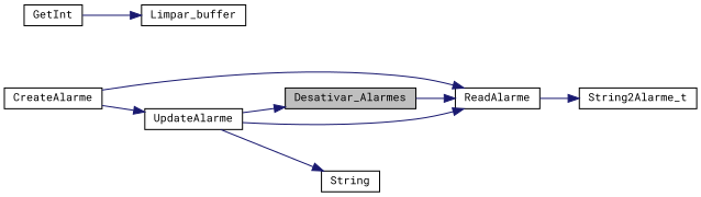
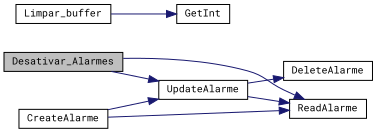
  digraph {
    fontname="Roboto Mono"
    rankdir=LR
    node [color=black fillcolor=white fontname="Roboto Mono" fontsize=10 shape=record style=filled]
    edge [color=midnightblue fontname="Roboto Mono" fontsize=10 labelfontname=Helvetica labelfontsize=10 style=solid]
    n1 [fillcolor=grey75 fontcolor=black height=0.2 label=Desativar_Alarmes width=0.4]
    n2 [height=0.2 label=ReadAlarme width=0.4]
    n3 [height=0.2 label=UpdateAlarme width=0.4]
-   n4 [height=0.2 label=String2Alarme_t width=0.4]
-   n5 [height=0.2 label=String width=0.4]
+   n5 [height=0.2 label=DeleteAlarme width=0.4]
    n6 [height=0.2 label=GetInt width=0.4]
    n7 [height=0.2 label=Limpar_buffer width=0.4]
    n8 [height=0.2 label=CreateAlarme width=0.4]
    n1 -> n2
-   n3 -> n1
-   n2 -> n4
+   n1 -> n3
    n3 -> n2
    n3 -> n5
-   n6 -> n7
+   n7 -> n6
    n8 -> n2
    n8 -> n3
  }
